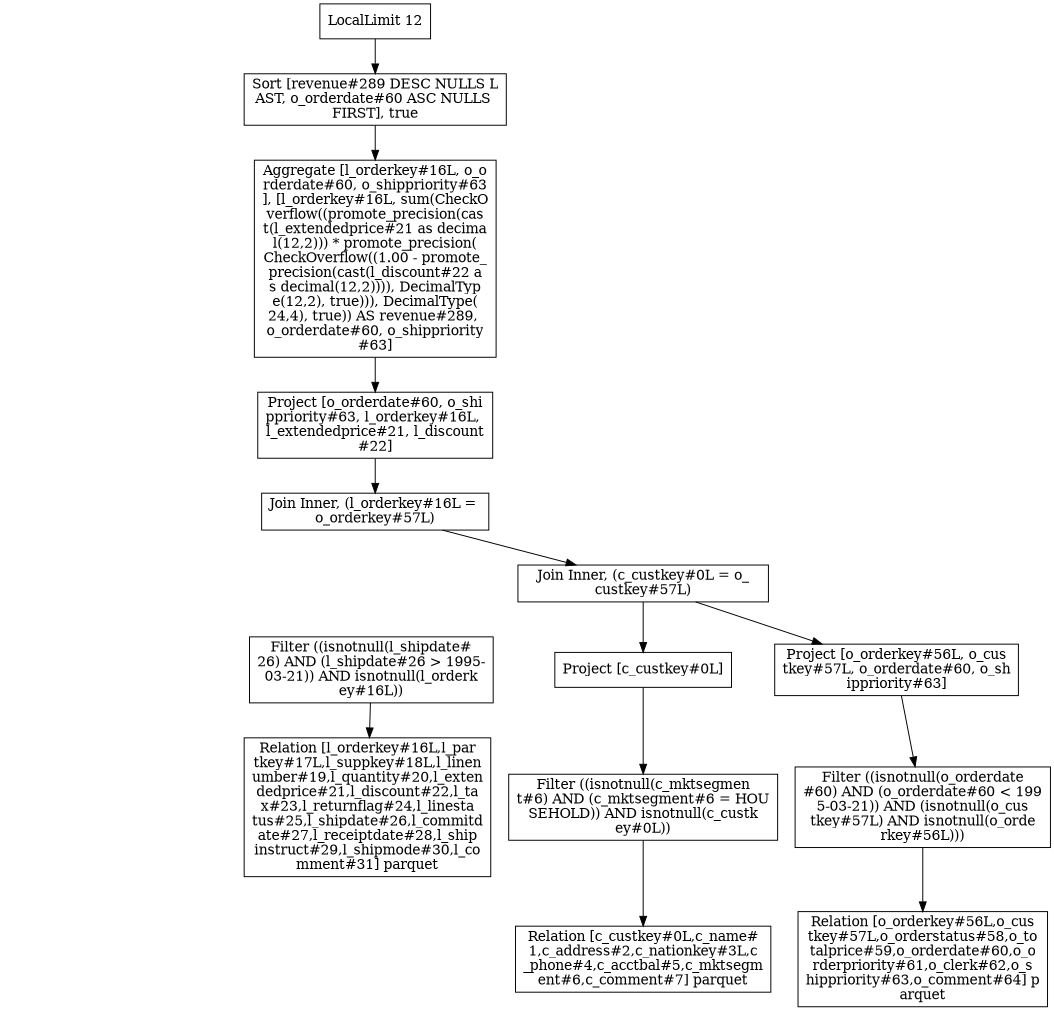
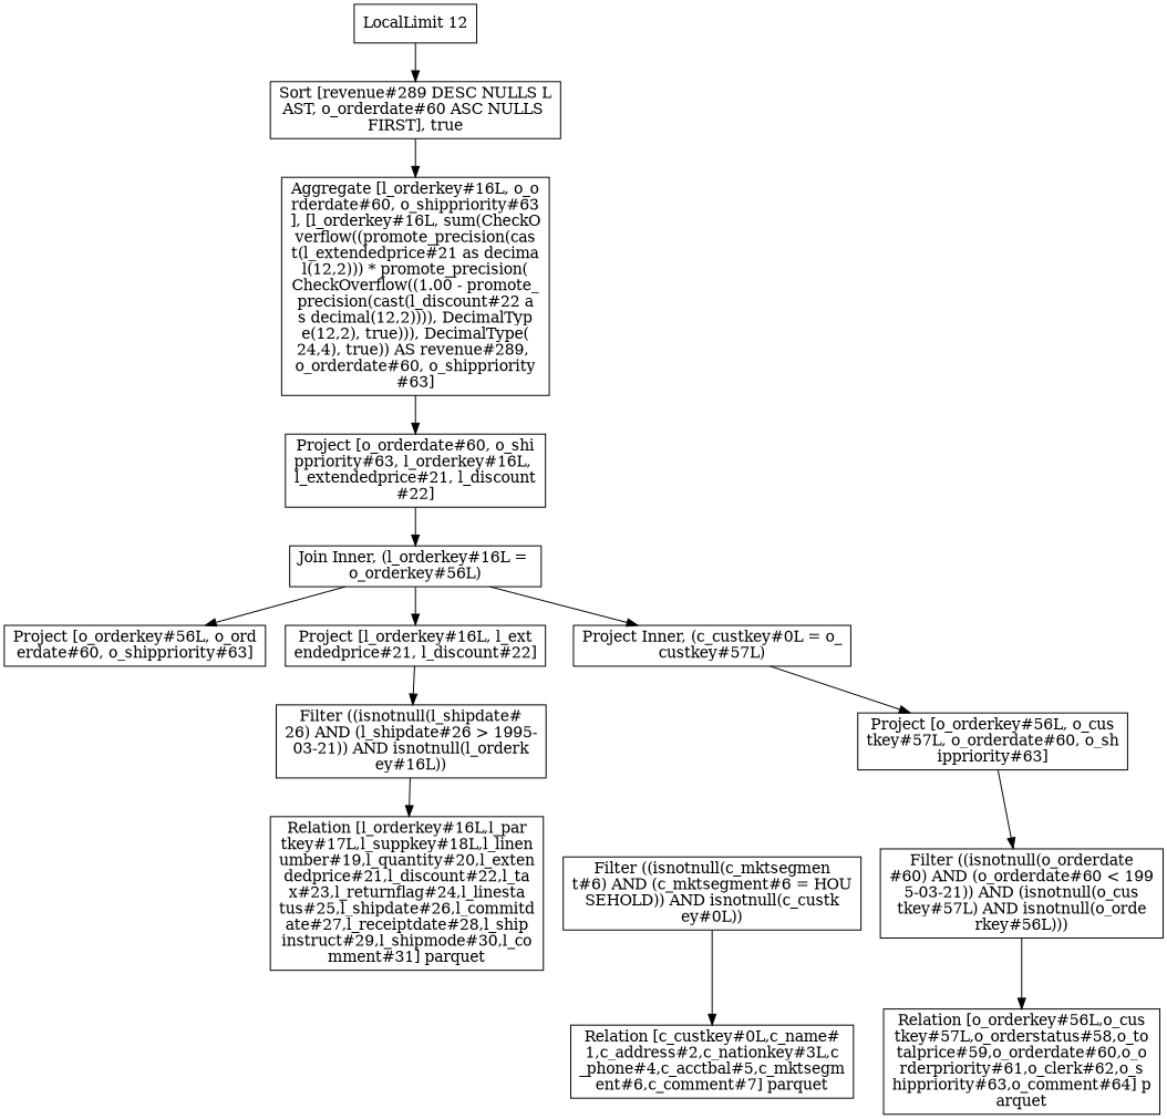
  digraph {
    node [shape=box]
    n1 [label="LocalLimit 12"]
    n2 [label="Sort [revenue#289 DESC NULLS L\nAST, o_orderdate#60 ASC NULLS \nFIRST], true"]
    n3 [label="Aggregate [l_orderkey#16L, o_o\nrderdate#60, o_shippriority#63\n], [l_orderkey#16L, sum(CheckO\nverflow((promote_precision(cas\nt(l_extendedprice#21 as decima\nl(12,2))) * promote_precision(\nCheckOverflow((1.00 - promote_\nprecision(cast(l_discount#22 a\ns decimal(12,2)))), DecimalTyp\ne(12,2), true))), DecimalType(\n24,4), true)) AS revenue#289, \no_orderdate#60, o_shippriority\n#63]"]
    n4 [label="Project [o_orderdate#60, o_shi\nppriority#63, l_orderkey#16L, \nl_extendedprice#21, l_discount\n#22]"]
-   n5 [label="Join Inner, (l_orderkey#16L = \no_orderkey#57L)"]
-   n8 [label="Join Inner, (c_custkey#0L = o_\ncustkey#57L)"]
+   n5 [label="Join Inner, (l_orderkey#16L = \no_orderkey#56L)"]
+   n6 [label="Project [o_orderkey#56L, o_ord\nerdate#60, o_shippriority#63]"]
+   n7 [label="Project [l_orderkey#16L, l_ext\nendedprice#21, l_discount#22]"]
+   n8 [label="Project Inner, (c_custkey#0L = o_\ncustkey#57L)"]
    n9 [label="Filter ((isnotnull(l_shipdate#\n26) AND (l_shipdate#26 > 1995-\n03-21)) AND isnotnull(l_orderk\ney#16L))"]
-   n10 [label="Project [c_custkey#0L]"]
    n11 [label="Project [o_orderkey#56L, o_cus\ntkey#57L, o_orderdate#60, o_sh\nippriority#63]"]
    n12 [label="Filter ((isnotnull(c_mktsegmen\nt#6) AND (c_mktsegment#6 = HOU\nSEHOLD)) AND isnotnull(c_custk\ney#0L))"]
    n13 [label="Filter ((isnotnull(o_orderdate\n#60) AND (o_orderdate#60 < 199\n5-03-21)) AND (isnotnull(o_cus\ntkey#57L) AND isnotnull(o_orde\nrkey#56L)))"]
    n14 [label="Relation [c_custkey#0L,c_name#\n1,c_address#2,c_nationkey#3L,c\n_phone#4,c_acctbal#5,c_mktsegm\nent#6,c_comment#7] parquet"]
    n15 [label="Relation [o_orderkey#56L,o_cus\ntkey#57L,o_orderstatus#58,o_to\ntalprice#59,o_orderdate#60,o_o\nrderpriority#61,o_clerk#62,o_s\nhippriority#63,o_comment#64] p\narquet"]
    n16 [label="Relation [l_orderkey#16L,l_par\ntkey#17L,l_suppkey#18L,l_linen\number#19,l_quantity#20,l_exten\ndedprice#21,l_discount#22,l_ta\nx#23,l_returnflag#24,l_linesta\ntus#25,l_shipdate#26,l_commitd\nate#27,l_receiptdate#28,l_ship\ninstruct#29,l_shipmode#30,l_co\nmment#31] parquet"]
    n1 -> n2
    n2 -> n3
    n3 -> n4
    n4 -> n5
+   n5 -> n6
+   n5 -> n7
    n5 -> n8
-   n8 -> n10
+   n7 -> n9
    n8 -> n11
    n9 -> n16
-   n10 -> n12
    n11 -> n13
    n12 -> n14
    n13 -> n15
  }
